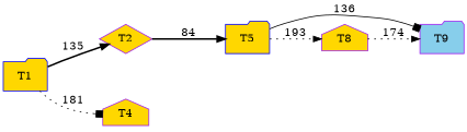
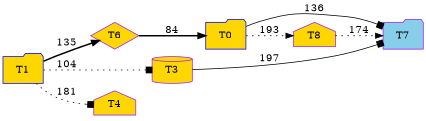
  digraph {
    rankdir=LR
    node [color=purple fillcolor=gold shape=folder style=filled]
    edge [arrowhead=normal style=dotted]
    n1 [color=blue label=T1]
-   n2 [label=T2 shape=diamond]
+   n2 [label=T6 shape=diamond]
+   n3 [label=T3 shape=cylinder]
    n4 [label=T4 shape=house]
-   n5 [color=blue label=T5]
-   n6 [fillcolor=skyblue label=T9]
+   n5 [color=blue label=T0]
+   n6 [fillcolor=skyblue label=T7]
    n7 [label=T8 shape=house]
    n1 -> n2 [label=135 style=bold]
+   n1 -> n3 [arrowhead=box label=104]
    n1 -> n4 [arrowhead=box label=181]
    n2 -> n5 [label=84 style=bold]
+   n3 -> n6 [arrowhead=box label=197 style=solid]
    n5 -> n6 [arrowhead=box label=136 style=solid]
    n5 -> n7 [label=193]
    n7 -> n6 [label=174]
  }
